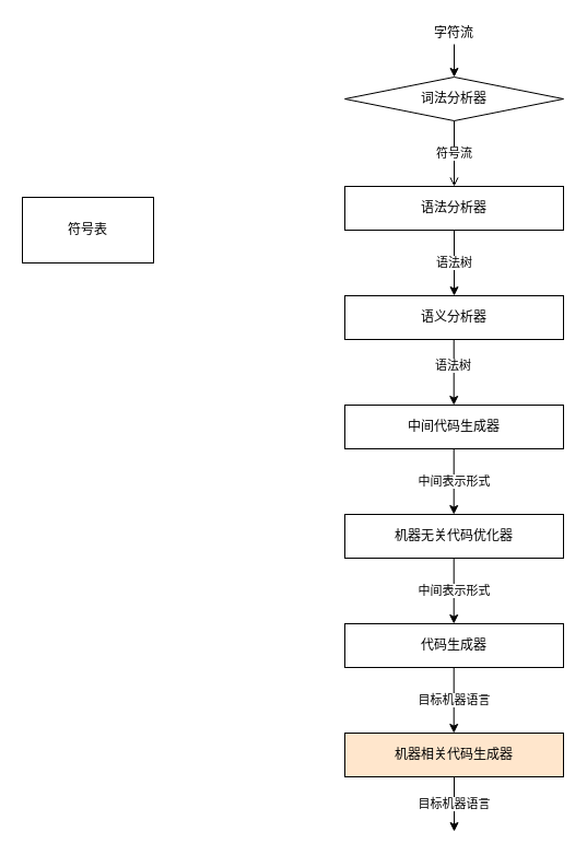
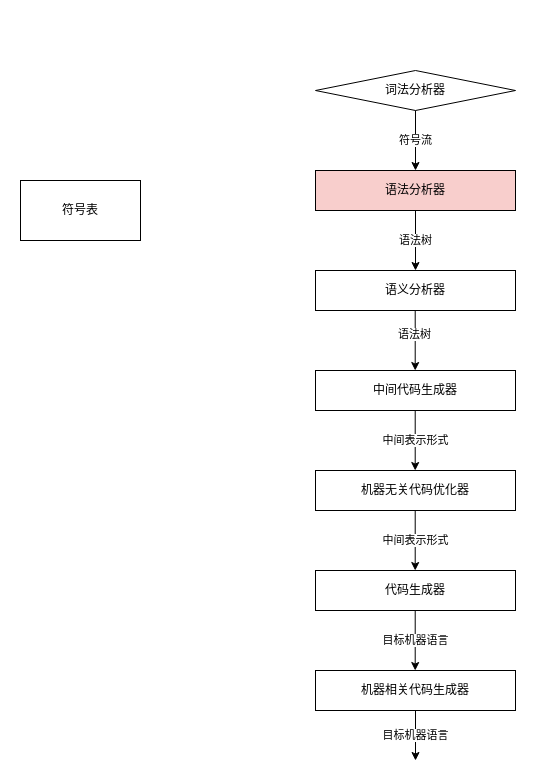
  <mxCell id="0" />
  <mxCell id="1" parent="0" />
  <mxCell id="2" value="词法分析器" style="rhombus;whiteSpace=wrap;html=1;" vertex="1" parent="1"><mxGeometry x="315" y="70" width="200" height="40" as="geometry" /></mxCell>
- <mxCell id="3" value="语法分析器" style="rounded=0;whiteSpace=wrap;html=1;" vertex="1" parent="1"><mxGeometry x="315" y="170" width="200" height="40" as="geometry" /></mxCell>
+ <mxCell id="3" value="语法分析器" style="rounded=0;whiteSpace=wrap;html=1;fillColor=#f8cecc;" vertex="1" parent="1"><mxGeometry x="315" y="170" width="200" height="40" as="geometry" /></mxCell>
  <mxCell id="4" value="语义分析器" style="rounded=0;whiteSpace=wrap;html=1;" vertex="1" parent="1"><mxGeometry x="315" y="270" width="200" height="40" as="geometry" /></mxCell>
  <mxCell id="5" value="中间代码生成器" style="rounded=0;whiteSpace=wrap;html=1;" vertex="1" parent="1"><mxGeometry x="315" y="370" width="200" height="40" as="geometry" /></mxCell>
  <mxCell id="6" value="机器无关代码优化器" style="rounded=0;whiteSpace=wrap;html=1;" vertex="1" parent="1"><mxGeometry x="315" y="470" width="200" height="40" as="geometry" /></mxCell>
  <mxCell id="7" value="代码生成器" style="rounded=0;whiteSpace=wrap;html=1;" vertex="1" parent="1"><mxGeometry x="315" y="570" width="200" height="40" as="geometry" /></mxCell>
- <mxCell id="8" value="机器相关代码生成器" style="rounded=0;whiteSpace=wrap;html=1;fillColor=#ffe6cc;" vertex="1" parent="1"><mxGeometry x="315" y="670" width="200" height="40" as="geometry" /></mxCell>
- <mxCell id="9" value="符号流" style="endArrow=open;html=1;exitX=0.5;exitY=1;exitDx=0;exitDy=0;" edge="1" parent="1" source="2" target="3"><mxGeometry width="50" height="50" relative="1" as="geometry"><mxPoint x="415" y="160" as="sourcePoint" /><mxPoint x="465" y="110" as="targetPoint" /></mxGeometry></mxCell>
+ <mxCell id="8" value="机器相关代码生成器" style="rounded=0;whiteSpace=wrap;html=1;" vertex="1" parent="1"><mxGeometry x="315" y="670" width="200" height="40" as="geometry" /></mxCell>
+ <mxCell id="9" value="符号流" style="endArrow=classic;html=1;exitX=0.5;exitY=1;exitDx=0;exitDy=0;" edge="1" parent="1" source="2" target="3"><mxGeometry width="50" height="50" relative="1" as="geometry"><mxPoint x="415" y="160" as="sourcePoint" /><mxPoint x="465" y="110" as="targetPoint" /></mxGeometry></mxCell>
  <mxCell id="10" value="语法树" style="endArrow=classic;html=1;exitX=0.5;exitY=1;exitDx=0;exitDy=0;" edge="1" parent="1" source="3"><mxGeometry width="50" height="50" relative="1" as="geometry"><mxPoint x="415" y="220" as="sourcePoint" /><mxPoint x="415" y="270" as="targetPoint" /></mxGeometry></mxCell>
  <mxCell id="11" value="" style="endArrow=classic;html=1;exitX=0.5;exitY=1;exitDx=0;exitDy=0;" edge="1" parent="1"><mxGeometry width="50" height="50" relative="1" as="geometry"><mxPoint x="414.71" y="310" as="sourcePoint" /><mxPoint x="414.71" y="370" as="targetPoint" /></mxGeometry></mxCell>
  <mxCell id="12" value="语法树" style="edgeLabel;html=1;align=center;verticalAlign=middle;resizable=0;points=[];" vertex="1" connectable="0" parent="11"><mxGeometry x="-0.236" y="-1" relative="1" as="geometry"><mxPoint as="offset" /></mxGeometry></mxCell>
  <mxCell id="13" value="中间表示形式" style="endArrow=classic;html=1;exitX=0.5;exitY=1;exitDx=0;exitDy=0;" edge="1" parent="1"><mxGeometry width="50" height="50" relative="1" as="geometry"><mxPoint x="414.71" y="410" as="sourcePoint" /><mxPoint x="414.71" y="470" as="targetPoint" /></mxGeometry></mxCell>
  <mxCell id="14" value="中间表示形式" style="endArrow=classic;html=1;exitX=0.5;exitY=1;exitDx=0;exitDy=0;" edge="1" parent="1"><mxGeometry width="50" height="50" relative="1" as="geometry"><mxPoint x="414.71" y="510" as="sourcePoint" /><mxPoint x="414.71" y="570" as="targetPoint" /></mxGeometry></mxCell>
  <mxCell id="15" value="目标机器语言" style="endArrow=classic;html=1;exitX=0.5;exitY=1;exitDx=0;exitDy=0;" edge="1" parent="1"><mxGeometry width="50" height="50" relative="1" as="geometry"><mxPoint x="414.71" y="610" as="sourcePoint" /><mxPoint x="414.71" y="670" as="targetPoint" /></mxGeometry></mxCell>
- <mxCell id="16" value="字符流" style="text;html=1;strokeColor=none;fillColor=none;align=center;verticalAlign=middle;whiteSpace=wrap;rounded=0;" vertex="1" parent="1"><mxGeometry x="395" y="20" width="40" height="20" as="geometry" /></mxCell>
- <mxCell id="17" value="" style="endArrow=classic;html=1;exitX=0.5;exitY=1;exitDx=0;exitDy=0;" edge="1" parent="1" source="16" target="2"><mxGeometry width="50" height="50" relative="1" as="geometry"><mxPoint x="355" y="190" as="sourcePoint" /><mxPoint x="405" y="140" as="targetPoint" /></mxGeometry></mxCell>
  <mxCell id="18" value="目标机器语言" style="endArrow=classic;html=1;exitX=0.5;exitY=1;exitDx=0;exitDy=0;" edge="1" parent="1" source="8"><mxGeometry width="50" height="50" relative="1" as="geometry"><mxPoint x="405" y="770" as="sourcePoint" /><mxPoint x="415" y="760" as="targetPoint" /></mxGeometry></mxCell>
  <mxCell id="19" value="符号表" style="rounded=0;whiteSpace=wrap;html=1;" vertex="1" parent="1"><mxGeometry x="20" y="180" width="120" height="60" as="geometry" /></mxCell>
